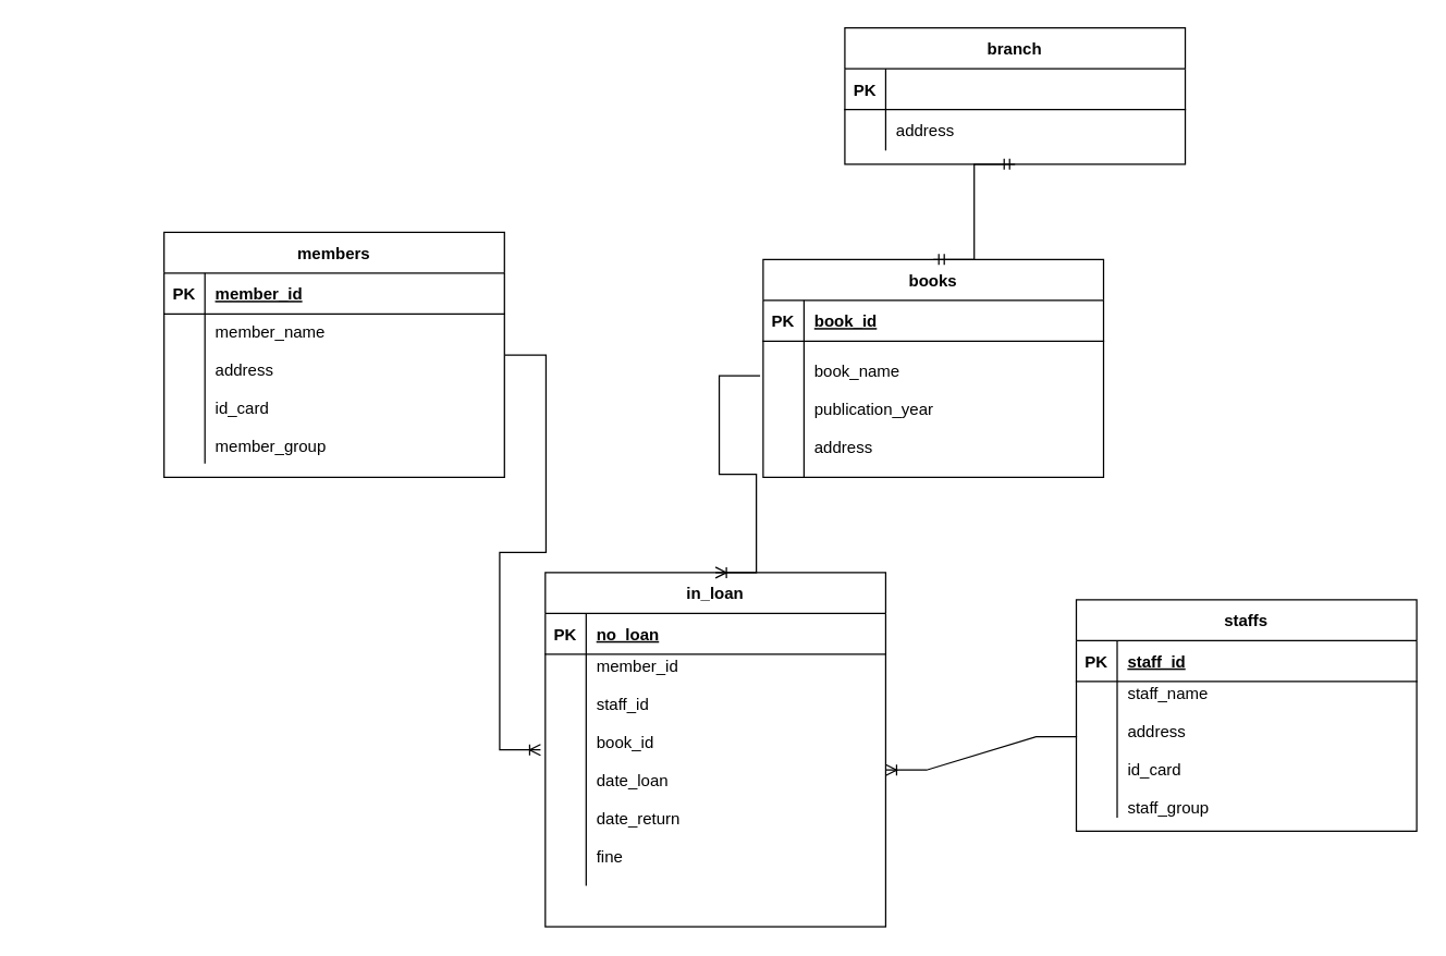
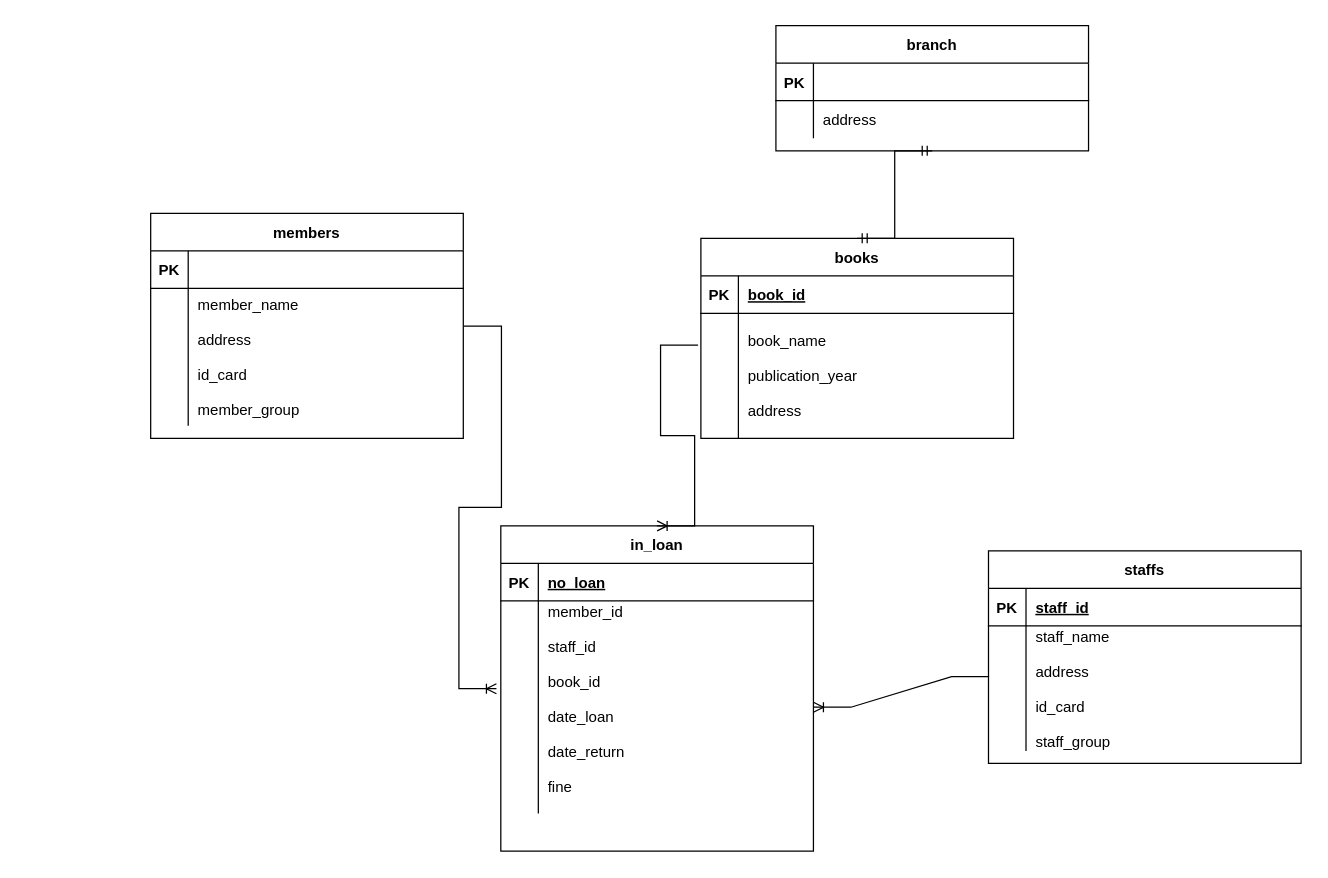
  <mxCell id="0" />
  <mxCell id="1" parent="0" />
  <mxCell id="2" value="books" style="shape=table;startSize=30;container=1;collapsible=1;childLayout=tableLayout;fixedRows=1;rowLines=0;fontStyle=1;align=center;resizeLast=1;" vertex="1" parent="1"><mxGeometry x="560" y="190" width="250" height="160" as="geometry" /></mxCell>
  <mxCell id="3" value="" style="shape=partialRectangle;collapsible=0;dropTarget=0;pointerEvents=0;fillColor=none;points=[[0,0.5],[1,0.5]];portConstraint=eastwest;top=0;left=0;right=0;bottom=1;" vertex="1" parent="2"><mxGeometry y="30" width="250" height="30" as="geometry" /></mxCell>
  <mxCell id="4" value="PK" style="shape=partialRectangle;overflow=hidden;connectable=0;fillColor=none;top=0;left=0;bottom=0;right=0;fontStyle=1;" vertex="1" parent="3"><mxGeometry width="30" height="30" as="geometry"><mxRectangle width="30" height="30" as="alternateBounds" /></mxGeometry></mxCell>
  <mxCell id="5" value="book_id" style="shape=partialRectangle;overflow=hidden;connectable=0;fillColor=none;top=0;left=0;bottom=0;right=0;align=left;spacingLeft=6;fontStyle=5;" vertex="1" parent="3"><mxGeometry x="30" width="220" height="30" as="geometry"><mxRectangle width="220" height="30" as="alternateBounds" /></mxGeometry></mxCell>
  <mxCell id="6" value="" style="shape=partialRectangle;collapsible=0;dropTarget=0;pointerEvents=0;fillColor=none;points=[[0,0.5],[1,0.5]];portConstraint=eastwest;top=0;left=0;right=0;bottom=0;" vertex="1" parent="2"><mxGeometry y="60" width="250" height="100" as="geometry" /></mxCell>
  <mxCell id="7" value="" style="shape=partialRectangle;overflow=hidden;connectable=0;fillColor=none;top=0;left=0;bottom=0;right=0;" vertex="1" parent="6"><mxGeometry width="30" height="100" as="geometry"><mxRectangle width="30" height="100" as="alternateBounds" /></mxGeometry></mxCell>
  <mxCell id="8" value="book_name&#10;&#10;publication_year&#10;&#10;address" style="shape=partialRectangle;overflow=hidden;connectable=0;fillColor=none;top=0;left=0;bottom=0;right=0;align=left;spacingLeft=6;" vertex="1" parent="6"><mxGeometry x="30" width="220" height="100" as="geometry"><mxRectangle width="220" height="100" as="alternateBounds" /></mxGeometry></mxCell>
  <mxCell id="9" value="members" style="shape=table;startSize=30;container=1;collapsible=1;childLayout=tableLayout;fixedRows=1;rowLines=0;fontStyle=1;align=center;resizeLast=1;" vertex="1" parent="1"><mxGeometry x="120" y="170" width="250" height="180" as="geometry"><mxRectangle x="40" y="40" width="90" height="30" as="alternateBounds" /></mxGeometry></mxCell>
  <mxCell id="10" value="" style="shape=partialRectangle;collapsible=0;dropTarget=0;pointerEvents=0;fillColor=none;points=[[0,0.5],[1,0.5]];portConstraint=eastwest;top=0;left=0;right=0;bottom=1;" vertex="1" parent="9"><mxGeometry y="30" width="250" height="30" as="geometry" /></mxCell>
  <mxCell id="11" value="PK" style="shape=partialRectangle;overflow=hidden;connectable=0;fillColor=none;top=0;left=0;bottom=0;right=0;fontStyle=1;" vertex="1" parent="10"><mxGeometry width="30" height="30" as="geometry"><mxRectangle width="30" height="30" as="alternateBounds" /></mxGeometry></mxCell>
- <mxCell id="12" value="member_id" style="shape=partialRectangle;overflow=hidden;connectable=0;fillColor=none;top=0;left=0;bottom=0;right=0;align=left;spacingLeft=6;fontStyle=5;" vertex="1" parent="10"><mxGeometry x="30" width="220" height="30" as="geometry"><mxRectangle width="220" height="30" as="alternateBounds" /></mxGeometry></mxCell>
  <mxCell id="13" value="" style="shape=partialRectangle;collapsible=0;dropTarget=0;pointerEvents=0;fillColor=none;points=[[0,0.5],[1,0.5]];portConstraint=eastwest;top=0;left=0;right=0;bottom=0;" vertex="1" parent="9"><mxGeometry y="60" width="250" height="110" as="geometry" /></mxCell>
  <mxCell id="14" value="" style="shape=partialRectangle;overflow=hidden;connectable=0;fillColor=none;top=0;left=0;bottom=0;right=0;" vertex="1" parent="13"><mxGeometry width="30" height="110" as="geometry"><mxRectangle width="30" height="110" as="alternateBounds" /></mxGeometry></mxCell>
  <mxCell id="15" value="member_name&#10;&#10;address&#10;&#10;id_card&#10;&#10;member_group" style="shape=partialRectangle;overflow=hidden;connectable=0;fillColor=none;top=0;left=0;bottom=0;right=0;align=left;spacingLeft=6;" vertex="1" parent="13"><mxGeometry x="30" width="220" height="110" as="geometry"><mxRectangle width="220" height="110" as="alternateBounds" /></mxGeometry></mxCell>
  <mxCell id="16" value="staffs" style="shape=table;startSize=30;container=1;collapsible=1;childLayout=tableLayout;fixedRows=1;rowLines=0;fontStyle=1;align=center;resizeLast=1;" vertex="1" parent="1"><mxGeometry x="790" y="440" width="250" height="170" as="geometry"><mxRectangle x="40" y="40" width="90" height="30" as="alternateBounds" /></mxGeometry></mxCell>
  <mxCell id="17" value="" style="shape=partialRectangle;collapsible=0;dropTarget=0;pointerEvents=0;fillColor=none;points=[[0,0.5],[1,0.5]];portConstraint=eastwest;top=0;left=0;right=0;bottom=1;" vertex="1" parent="16"><mxGeometry y="30" width="250" height="30" as="geometry" /></mxCell>
  <mxCell id="18" value="PK" style="shape=partialRectangle;overflow=hidden;connectable=0;fillColor=none;top=0;left=0;bottom=0;right=0;fontStyle=1;" vertex="1" parent="17"><mxGeometry width="30" height="30" as="geometry"><mxRectangle width="30" height="30" as="alternateBounds" /></mxGeometry></mxCell>
  <mxCell id="19" value="staff_id" style="shape=partialRectangle;overflow=hidden;connectable=0;fillColor=none;top=0;left=0;bottom=0;right=0;align=left;spacingLeft=6;fontStyle=5;" vertex="1" parent="17"><mxGeometry x="30" width="220" height="30" as="geometry"><mxRectangle width="220" height="30" as="alternateBounds" /></mxGeometry></mxCell>
  <mxCell id="20" value="" style="shape=partialRectangle;collapsible=0;dropTarget=0;pointerEvents=0;fillColor=none;points=[[0,0.5],[1,0.5]];portConstraint=eastwest;top=0;left=0;right=0;bottom=0;" vertex="1" parent="16"><mxGeometry y="60" width="250" height="100" as="geometry" /></mxCell>
  <mxCell id="21" value="" style="shape=partialRectangle;overflow=hidden;connectable=0;fillColor=none;top=0;left=0;bottom=0;right=0;" vertex="1" parent="20"><mxGeometry width="30" height="100" as="geometry"><mxRectangle width="30" height="100" as="alternateBounds" /></mxGeometry></mxCell>
  <mxCell id="22" value="staff_name&#10;&#10;address&#10;&#10;id_card&#10;&#10;staff_group" style="shape=partialRectangle;overflow=hidden;connectable=0;fillColor=none;top=0;left=0;bottom=0;right=0;align=left;spacingLeft=6;" vertex="1" parent="20"><mxGeometry x="30" width="220" height="100" as="geometry"><mxRectangle width="220" height="100" as="alternateBounds" /></mxGeometry></mxCell>
  <mxCell id="23" value="branch" style="shape=table;startSize=30;container=1;collapsible=1;childLayout=tableLayout;fixedRows=1;rowLines=0;fontStyle=1;align=center;resizeLast=1;" vertex="1" parent="1"><mxGeometry x="620" y="20" width="250" height="100" as="geometry"><mxRectangle x="40" y="40" width="90" height="30" as="alternateBounds" /></mxGeometry></mxCell>
  <mxCell id="24" value="" style="shape=partialRectangle;collapsible=0;dropTarget=0;pointerEvents=0;fillColor=none;points=[[0,0.5],[1,0.5]];portConstraint=eastwest;top=0;left=0;right=0;bottom=1;" vertex="1" parent="23"><mxGeometry y="30" width="250" height="30" as="geometry" /></mxCell>
  <mxCell id="25" value="PK" style="shape=partialRectangle;overflow=hidden;connectable=0;fillColor=none;top=0;left=0;bottom=0;right=0;fontStyle=1;" vertex="1" parent="24"><mxGeometry width="30" height="30" as="geometry"><mxRectangle width="30" height="30" as="alternateBounds" /></mxGeometry></mxCell>
  <mxCell id="26" value="" style="shape=partialRectangle;collapsible=0;dropTarget=0;pointerEvents=0;fillColor=none;points=[[0,0.5],[1,0.5]];portConstraint=eastwest;top=0;left=0;right=0;bottom=0;" vertex="1" parent="23"><mxGeometry y="60" width="250" height="30" as="geometry" /></mxCell>
  <mxCell id="27" value="" style="shape=partialRectangle;overflow=hidden;connectable=0;fillColor=none;top=0;left=0;bottom=0;right=0;" vertex="1" parent="26"><mxGeometry width="30" height="30" as="geometry"><mxRectangle width="30" height="30" as="alternateBounds" /></mxGeometry></mxCell>
  <mxCell id="28" value="address" style="shape=partialRectangle;overflow=hidden;connectable=0;fillColor=none;top=0;left=0;bottom=0;right=0;align=left;spacingLeft=6;" vertex="1" parent="26"><mxGeometry x="30" width="220" height="30" as="geometry"><mxRectangle width="220" height="30" as="alternateBounds" /></mxGeometry></mxCell>
  <mxCell id="29" value="in_loan" style="shape=table;startSize=30;container=1;collapsible=1;childLayout=tableLayout;fixedRows=1;rowLines=0;fontStyle=1;align=center;resizeLast=1;" vertex="1" parent="1"><mxGeometry x="400" y="420" width="250" height="260" as="geometry" /></mxCell>
  <mxCell id="30" value="" style="shape=partialRectangle;collapsible=0;dropTarget=0;pointerEvents=0;fillColor=none;points=[[0,0.5],[1,0.5]];portConstraint=eastwest;top=0;left=0;right=0;bottom=1;" vertex="1" parent="29"><mxGeometry y="30" width="250" height="30" as="geometry" /></mxCell>
  <mxCell id="31" value="PK" style="shape=partialRectangle;overflow=hidden;connectable=0;fillColor=none;top=0;left=0;bottom=0;right=0;fontStyle=1;" vertex="1" parent="30"><mxGeometry width="30" height="30" as="geometry"><mxRectangle width="30" height="30" as="alternateBounds" /></mxGeometry></mxCell>
  <mxCell id="32" value="no_loan" style="shape=partialRectangle;overflow=hidden;connectable=0;fillColor=none;top=0;left=0;bottom=0;right=0;align=left;spacingLeft=6;fontStyle=5;" vertex="1" parent="30"><mxGeometry x="30" width="220" height="30" as="geometry"><mxRectangle width="220" height="30" as="alternateBounds" /></mxGeometry></mxCell>
  <mxCell id="33" value="" style="shape=partialRectangle;collapsible=0;dropTarget=0;pointerEvents=0;fillColor=none;points=[[0,0.5],[1,0.5]];portConstraint=eastwest;top=0;left=0;right=0;bottom=0;" vertex="1" parent="29"><mxGeometry y="60" width="250" height="170" as="geometry" /></mxCell>
  <mxCell id="34" value="" style="shape=partialRectangle;overflow=hidden;connectable=0;fillColor=none;top=0;left=0;bottom=0;right=0;" vertex="1" parent="33"><mxGeometry width="30" height="170" as="geometry"><mxRectangle width="30" height="170" as="alternateBounds" /></mxGeometry></mxCell>
  <mxCell id="35" value="member_id&#10;&#10;staff_id&#10;&#10;book_id&#10;&#10;date_loan&#10;&#10;date_return&#10;&#10;fine&#10;&#10;qty" style="shape=partialRectangle;overflow=hidden;connectable=0;fillColor=none;top=0;left=0;bottom=0;right=0;align=left;spacingLeft=6;" vertex="1" parent="33"><mxGeometry x="30" width="220" height="170" as="geometry"><mxRectangle width="220" height="170" as="alternateBounds" /></mxGeometry></mxCell>
  <mxCell id="36" value="" style="edgeStyle=entityRelationEdgeStyle;fontSize=12;html=1;endArrow=ERoneToMany;rounded=0;exitX=1.002;exitY=0.275;exitDx=0;exitDy=0;exitPerimeter=0;entryX=-0.014;entryY=0.413;entryDx=0;entryDy=0;entryPerimeter=0;" edge="1" parent="1" source="13" target="33"><mxGeometry width="100" height="100" relative="1" as="geometry"><mxPoint x="370" y="270" as="sourcePoint" /><mxPoint x="470" y="170" as="targetPoint" /><Array as="points"><mxPoint x="20" y="120" /><mxPoint x="260" y="190" /></Array></mxGeometry></mxCell>
  <mxCell id="37" value="" style="edgeStyle=entityRelationEdgeStyle;fontSize=12;html=1;endArrow=ERoneToMany;rounded=0;entryX=0.5;entryY=0;entryDx=0;entryDy=0;exitX=-0.009;exitY=0.255;exitDx=0;exitDy=0;exitPerimeter=0;" edge="1" parent="1" source="6" target="29"><mxGeometry width="100" height="100" relative="1" as="geometry"><mxPoint x="563.75" y="120" as="sourcePoint" /><mxPoint x="470" y="317.7" as="targetPoint" /><Array as="points"><mxPoint x="690" y="337.7" /></Array></mxGeometry></mxCell>
  <mxCell id="38" value="" style="edgeStyle=entityRelationEdgeStyle;fontSize=12;html=1;endArrow=ERoneToMany;rounded=0;exitX=0.002;exitY=0.405;exitDx=0;exitDy=0;exitPerimeter=0;entryX=1;entryY=0.5;entryDx=0;entryDy=0;" edge="1" parent="1" source="20" target="33"><mxGeometry width="100" height="100" relative="1" as="geometry"><mxPoint x="740" y="430" as="sourcePoint" /><mxPoint x="840" y="330" as="targetPoint" /></mxGeometry></mxCell>
  <mxCell id="39" value="" style="edgeStyle=entityRelationEdgeStyle;fontSize=12;html=1;endArrow=ERmandOne;startArrow=ERmandOne;rounded=0;entryX=0.5;entryY=1;entryDx=0;entryDy=0;exitX=0.5;exitY=0;exitDx=0;exitDy=0;" edge="1" parent="1" source="2" target="23"><mxGeometry width="100" height="100" relative="1" as="geometry"><mxPoint x="440" y="210" as="sourcePoint" /><mxPoint x="540" y="110" as="targetPoint" /></mxGeometry></mxCell>
